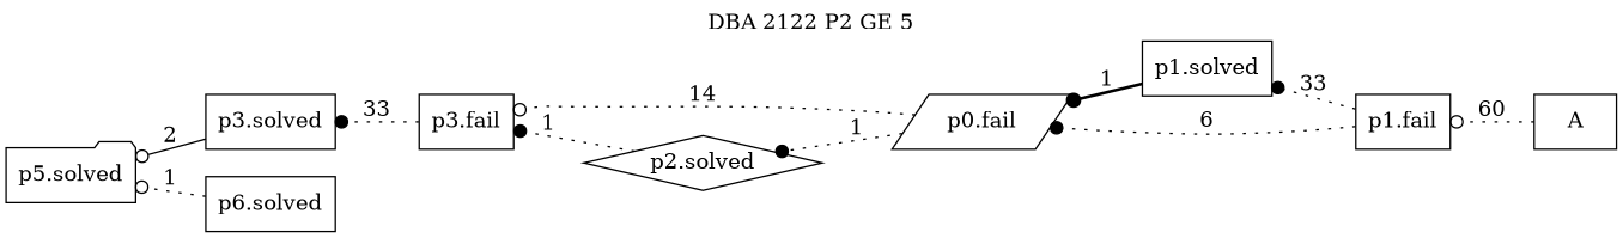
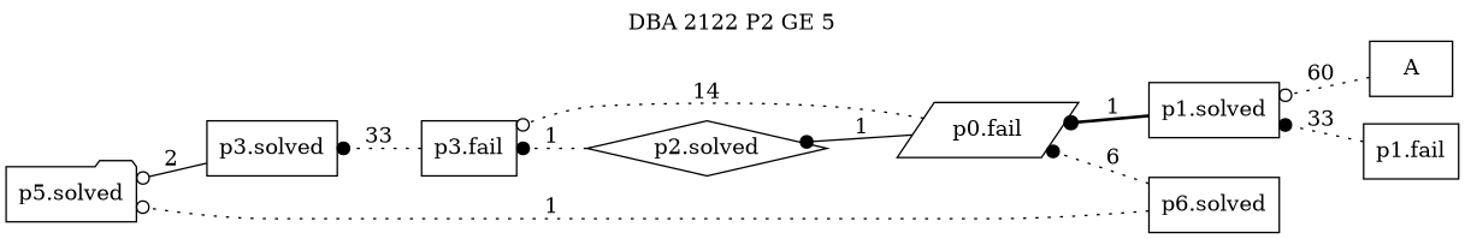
  digraph {
    label=" DBA 2122 P2 GE 5 "
    labelloc=tl
    rankdir=RL
    node [shape=box]
    edge [arrowhead=dot style=dotted]
    n1 [label=A]
    n2 [label="p1.fail"]
    n3 [label="p1.solved"]
    n4 [label="p0.fail" shape=parallelogram]
    n5 [label="p3.fail"]
    n6 [label="p2.solved" shape=diamond]
    n7 [label="p3.solved"]
    n8 [label="p5.solved" shape=folder]
    n9 [label="p6.solved"]
-   n1 -> n2 [arrowhead=odot label=60]
+   n1 -> n3 [arrowhead=odot label=60]
    n2 -> n3 [label=33]
-   n2 -> n4 [label=6]
+   n9 -> n4 [label=6]
    n3 -> n4 [label=1 style=bold]
    n4 -> n5 [arrowhead=odot label=14]
-   n4 -> n6 [label=1]
+   n4 -> n6 [label=1 style=solid]
    n5 -> n7 [label=33]
    n6 -> n5 [label=1]
    n7 -> n8 [arrowhead=odot label=2 style=solid]
    n9 -> n8 [arrowhead=odot label=1]
  }
